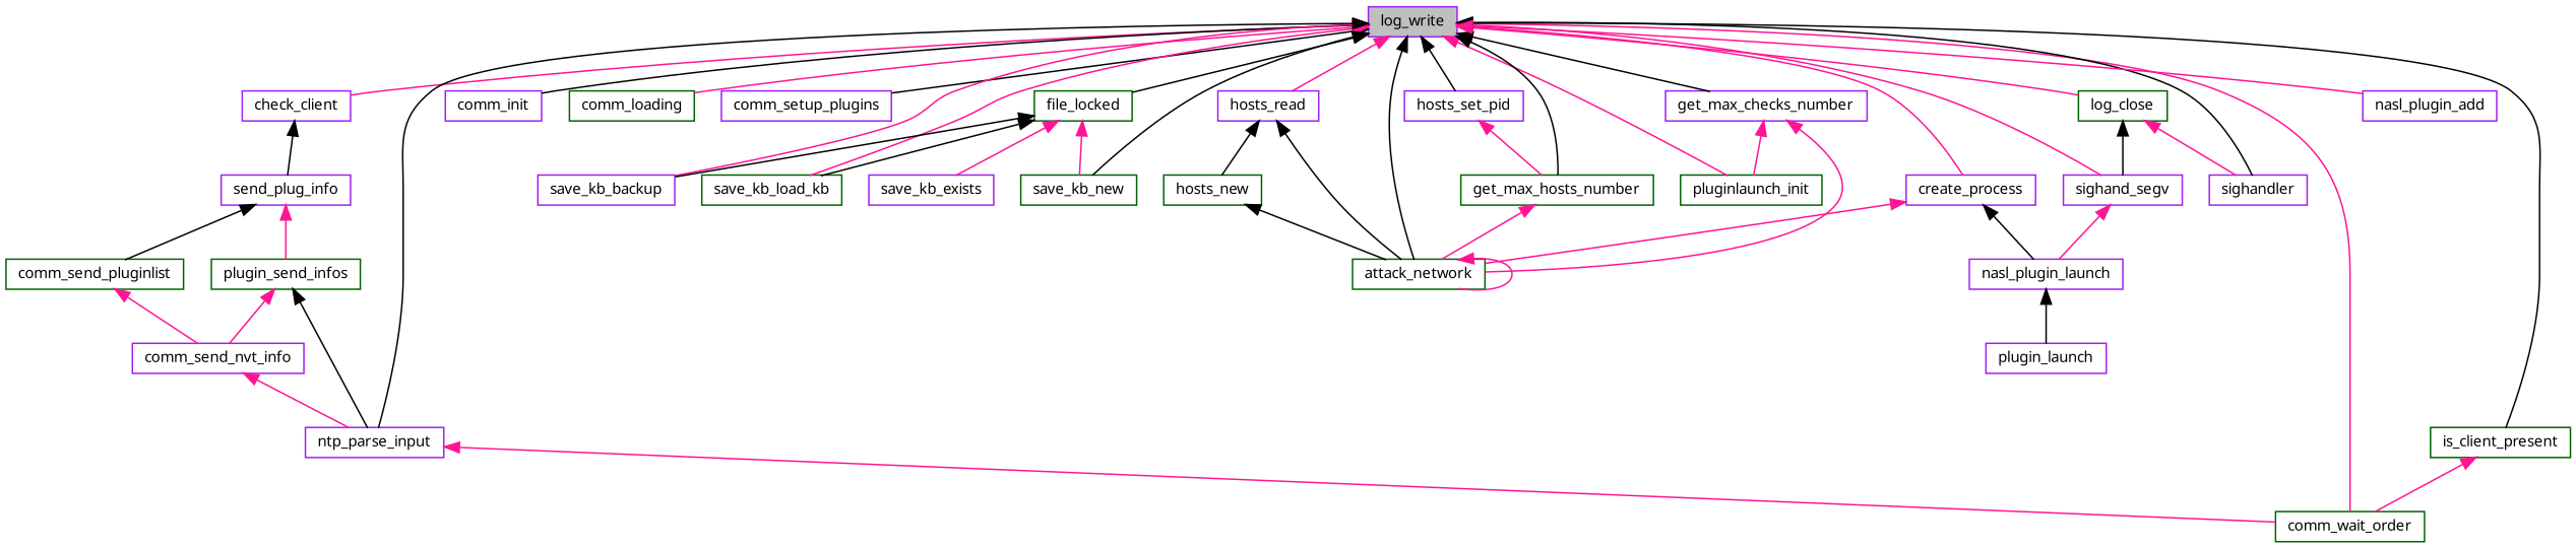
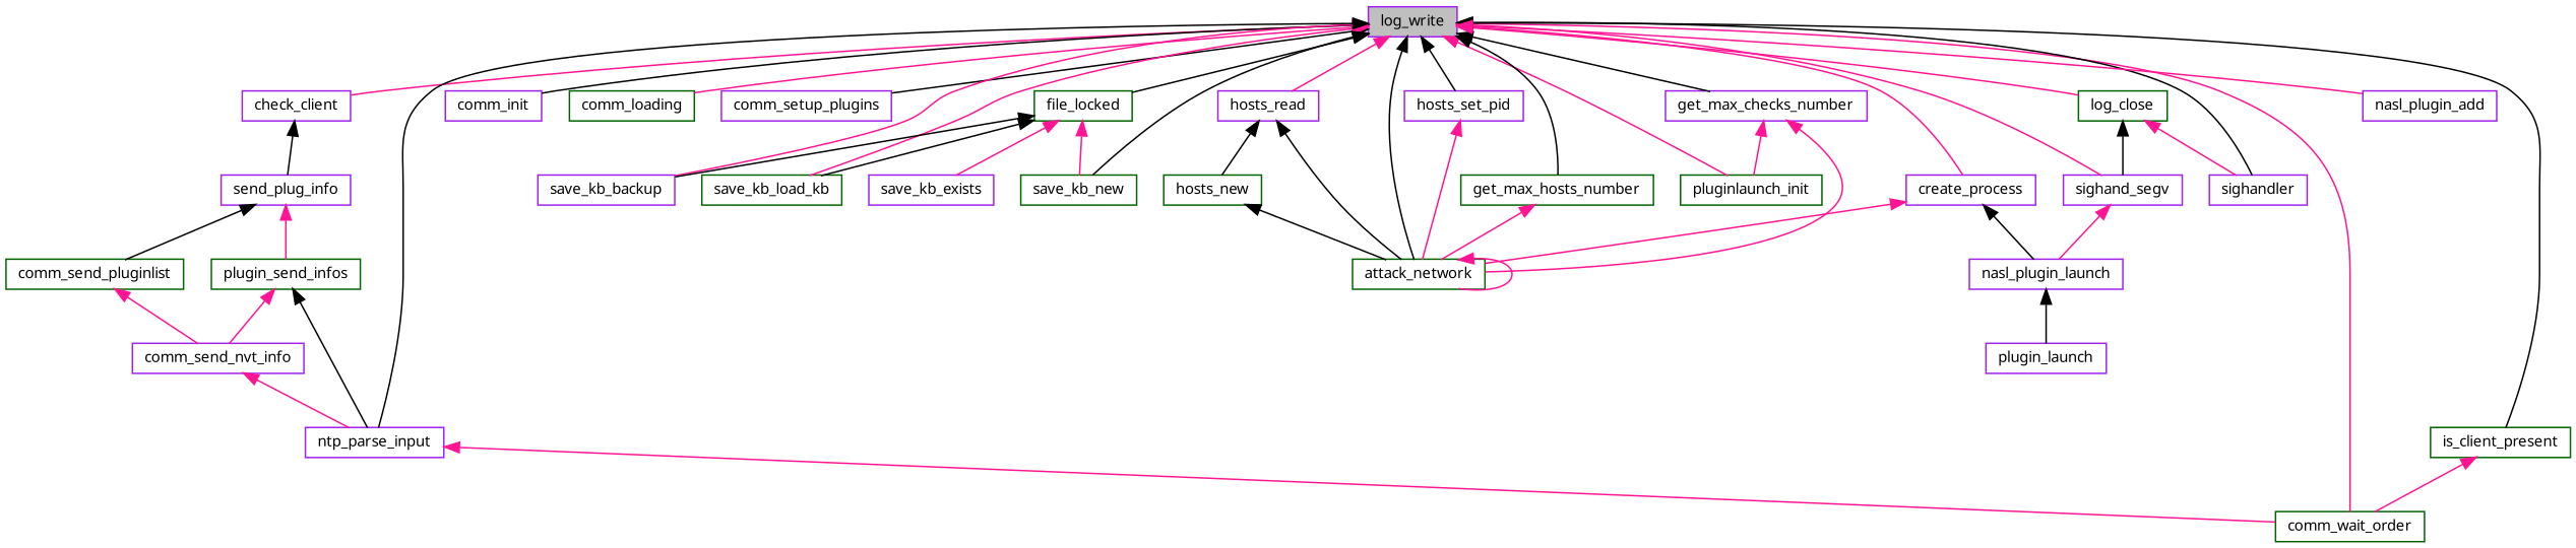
  digraph {
    fontname="Noto Sans"
    rankdir=TB
    node [color=purple fontname="Noto Sans" fontsize=10 shape=record]
    edge [color=deeppink dir=back fontname="Noto Sans" fontsize=10 labelfontname=FreeSans labelfontsize=10 style=solid]
    n1 [fillcolor=grey75 fontcolor=black height=0.2 label=log_write style=filled width=0.4]
    n2 [color=darkgreen height=0.2 label=attack_network width=0.4]
    n3 [height=0.2 label=check_client width=0.4]
    n4 [height=0.2 label=comm_init width=0.4]
    n5 [color=darkgreen height=0.2 label=comm_loading width=0.4]
    n6 [height=0.2 label=comm_setup_plugins width=0.4]
    n7 [color=darkgreen height=0.2 label=comm_wait_order width=0.4]
    n8 [height=0.2 label=create_process width=0.4]
    n9 [color=darkgreen height=0.2 label=file_locked width=0.4]
    n10 [height=0.2 label=save_kb_backup width=0.4]
    n11 [color=darkgreen height=0.2 label=save_kb_load_kb width=0.4]
    n12 [color=darkgreen height=0.2 label=save_kb_new width=0.4]
    n13 [height=0.2 label=get_max_checks_number width=0.4]
    n14 [color=darkgreen height=0.2 label=pluginlaunch_init width=0.4]
    n15 [color=darkgreen height=0.2 label=get_max_hosts_number width=0.4]
    n16 [height=0.2 label=hosts_read width=0.4]
    n17 [height=0.2 label=hosts_set_pid width=0.4]
    n18 [color=darkgreen height=0.2 label=is_client_present width=0.4]
    n19 [color=darkgreen height=0.2 label=log_close width=0.4]
    n20 [height=0.2 label=sighand_segv width=0.4]
    n21 [height=0.2 label=sighandler width=0.4]
    n22 [height=0.2 label=nasl_plugin_add width=0.4]
    n23 [height=0.2 label=ntp_parse_input width=0.4]
    n24 [height=0.2 label=send_plug_info width=0.4]
    n25 [height=0.2 label=nasl_plugin_launch width=0.4]
    n26 [height=0.2 label=save_kb_exists width=0.4]
    n27 [color=darkgreen height=0.2 label=hosts_new width=0.4]
    n28 [color=darkgreen height=0.2 label=comm_send_pluginlist width=0.4]
    n29 [color=darkgreen height=0.2 label=plugin_send_infos width=0.4]
    n30 [height=0.2 label=plugin_launch width=0.4]
    n31 [height=0.2 label=comm_send_nvt_info width=0.4]
    n1 -> n2 [color=black]
    n1 -> n3
    n1 -> n4 [color=black]
    n1 -> n5
    n1 -> n6 [color=black]
    n1 -> n7
    n1 -> n8
    n1 -> n9 [color=black]
    n1 -> n10
    n1 -> n11
    n1 -> n12 [color=black]
    n1 -> n13 [color=black]
    n1 -> n14
    n1 -> n15 [color=black]
    n1 -> n16
    n1 -> n17 [color=black]
    n1 -> n18 [color=black]
    n1 -> n19
    n1 -> n20
    n1 -> n21 [color=black]
    n1 -> n22
    n1 -> n23 [color=black]
    n2 -> n2
    n3 -> n24 [color=black]
    n8 -> n2
    n8 -> n25 [color=black]
    n9 -> n10 [color=black]
    n9 -> n11 [color=black]
    n9 -> n12
    n9 -> n26
    n13 -> n2
    n13 -> n14
    n15 -> n2
    n16 -> n2 [color=black]
    n16 -> n27 [color=black]
-   n17 -> n15
+   n17 -> n2
    n18 -> n7
    n19 -> n20 [color=black]
    n19 -> n21
    n20 -> n25
    n23 -> n7
    n24 -> n28 [color=black]
    n24 -> n29
    n25 -> n30 [color=black]
    n27 -> n2 [color=black]
    n28 -> n31
    n29 -> n23 [color=black]
    n29 -> n31
    n31 -> n23
  }
